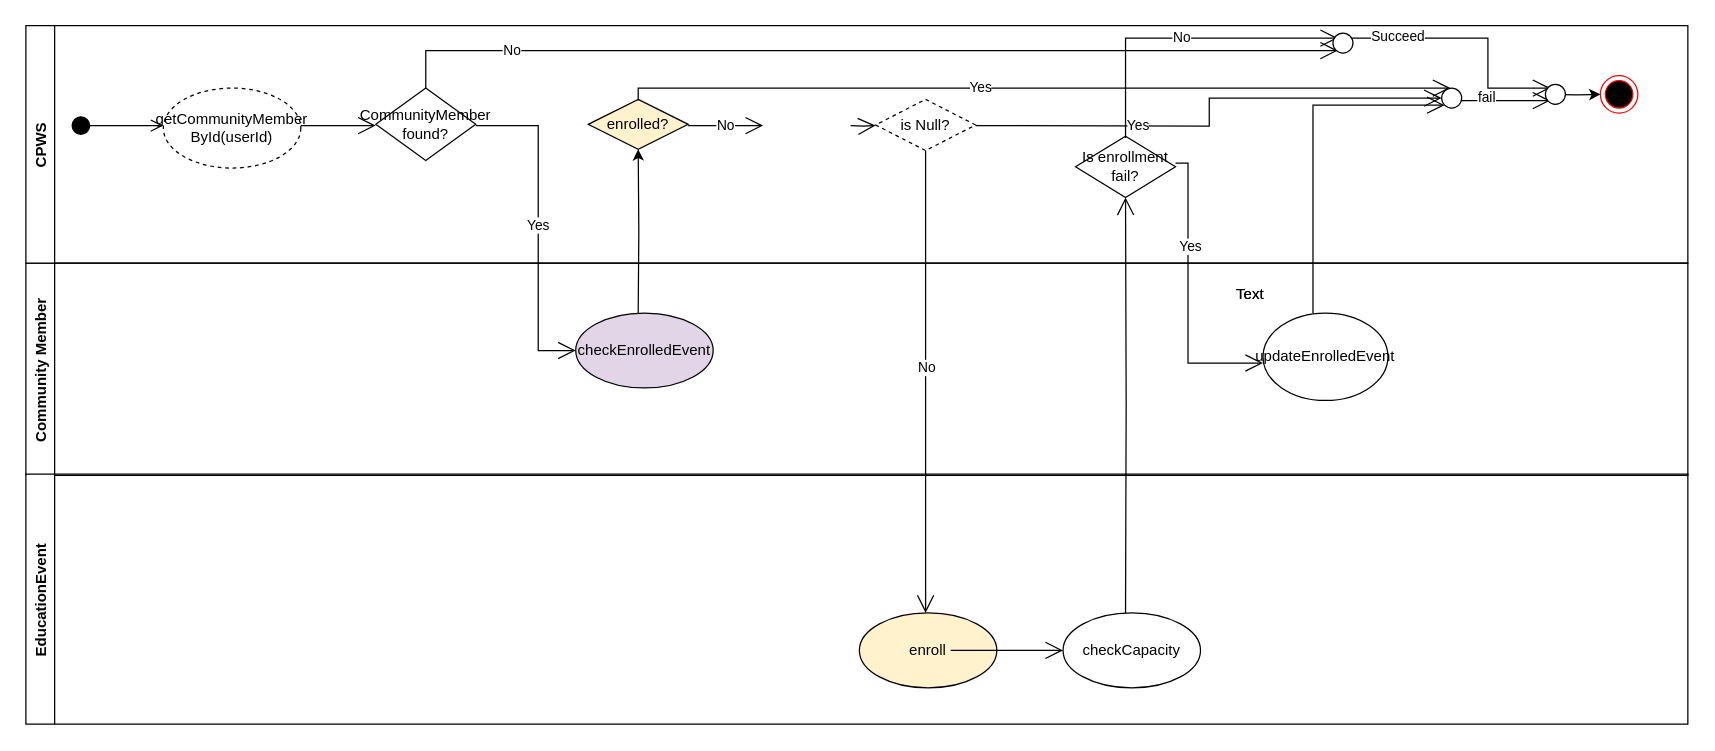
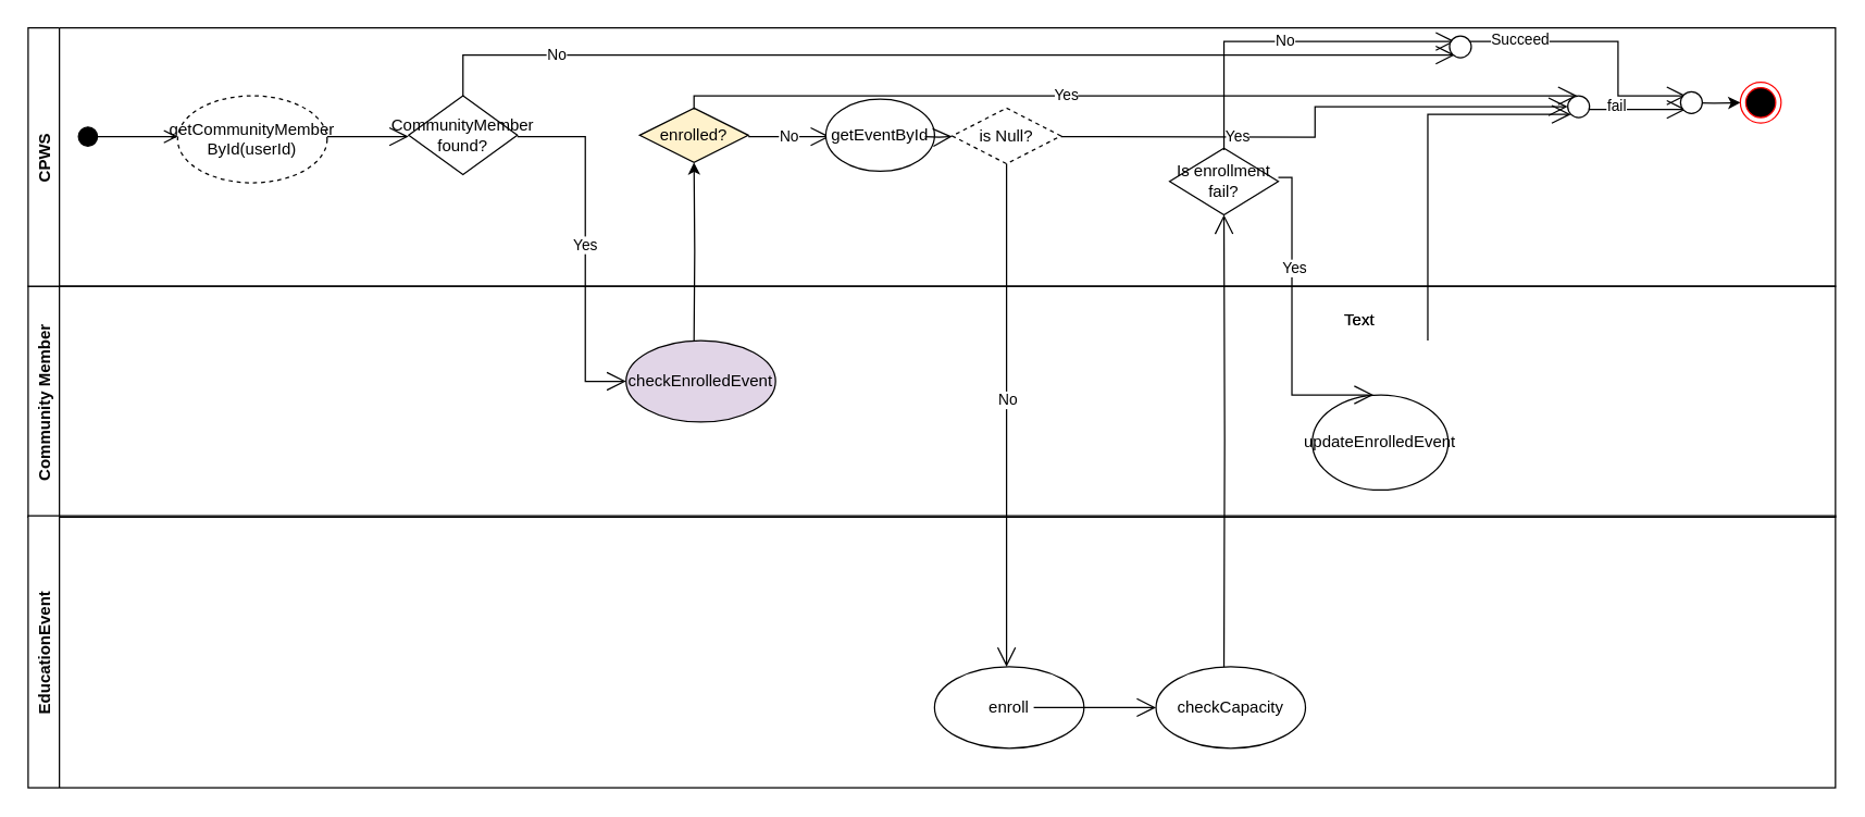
  <mxCell id="0" />
  <mxCell id="1" parent="0" />
  <mxCell id="2" value="Community Member" style="swimlane;horizontal=0;startSize=23;" parent="1" vertex="1"><mxGeometry x="20" y="210" width="1330" height="170" as="geometry" /></mxCell>
  <mxCell id="3" value="Yes" style="endArrow=open;endFill=1;endSize=12;html=1;rounded=0;edgeStyle=orthogonalEdgeStyle;" parent="2" edge="1"><mxGeometry width="160" relative="1" as="geometry"><mxPoint x="360" y="-110" as="sourcePoint" /><mxPoint x="440" y="70" as="targetPoint" /><Array as="points"><mxPoint x="410" y="-110" /><mxPoint x="410" y="70" /></Array></mxGeometry></mxCell>
  <mxCell id="4" value="checkEnrolledEvent" style="ellipse;whiteSpace=wrap;html=1;fillColor=#e1d5e7;" parent="2" vertex="1"><mxGeometry x="440" y="40" width="110" height="60" as="geometry" /></mxCell>
  <mxCell id="5" value="" style="endArrow=classic;html=1;rounded=0;edgeStyle=orthogonalEdgeStyle;" parent="2" target="20" edge="1"><mxGeometry width="50" height="50" relative="1" as="geometry"><mxPoint x="490" y="40" as="sourcePoint" /><mxPoint x="590" y="60" as="targetPoint" /></mxGeometry></mxCell>
- <mxCell id="6" value="updateEnrolledEvent" style="ellipse;whiteSpace=wrap;html=1;" parent="2" vertex="1"><mxGeometry x="990" y="40" width="100" height="70" as="geometry" /></mxCell>
+ <mxCell id="6" value="updateEnrolledEvent" style="ellipse;whiteSpace=wrap;html=1;" parent="2" vertex="1"><mxGeometry x="945" y="80" width="100" height="70" as="geometry" /></mxCell>
  <mxCell id="7" value="" style="endArrow=open;endFill=1;endSize=12;html=1;rounded=0;edgeStyle=orthogonalEdgeStyle;entryX=0;entryY=1;entryDx=0;entryDy=0;" parent="2" target="34" edge="1"><mxGeometry width="160" relative="1" as="geometry"><mxPoint x="1030" y="40" as="sourcePoint" /><mxPoint x="1140" y="-120" as="targetPoint" /><Array as="points"><mxPoint x="1030" y="-126" /></Array></mxGeometry></mxCell>
  <mxCell id="8" value="EducationEvent" style="swimlane;horizontal=0;" parent="1" vertex="1"><mxGeometry x="20" y="379" width="1330" height="200" as="geometry" /></mxCell>
- <mxCell id="9" value="enroll" style="ellipse;whiteSpace=wrap;html=1;fillColor=#fff2cc;" parent="8" vertex="1"><mxGeometry x="667" y="111" width="110" height="60" as="geometry" /></mxCell>
+ <mxCell id="9" value="enroll" style="ellipse;whiteSpace=wrap;html=1;" parent="8" vertex="1"><mxGeometry x="667" y="111" width="110" height="60" as="geometry" /></mxCell>
  <mxCell id="10" value="checkCapacity" style="ellipse;whiteSpace=wrap;html=1;" parent="8" vertex="1"><mxGeometry x="830" y="111" width="110" height="60" as="geometry" /></mxCell>
  <mxCell id="11" value="" style="endArrow=open;endFill=1;endSize=12;html=1;rounded=0;edgeStyle=orthogonalEdgeStyle;" parent="8" edge="1"><mxGeometry width="160" relative="1" as="geometry"><mxPoint x="740" y="141" as="sourcePoint" /><mxPoint x="830" y="141" as="targetPoint" /></mxGeometry></mxCell>
  <mxCell id="12" value="" style="endArrow=open;endFill=1;endSize=12;html=1;rounded=0;edgeStyle=orthogonalEdgeStyle;entryX=0.5;entryY=1;entryDx=0;entryDy=0;" parent="8" target="23" edge="1"><mxGeometry width="160" relative="1" as="geometry"><mxPoint x="880" y="111" as="sourcePoint" /><mxPoint x="880" y="-239" as="targetPoint" /></mxGeometry></mxCell>
  <mxCell id="13" value="CPWS" style="swimlane;horizontal=0;" parent="1" vertex="1"><mxGeometry x="20" y="20" width="1330" height="190" as="geometry" /></mxCell>
  <mxCell id="14" value="" style="html=1;verticalAlign=bottom;startArrow=circle;startFill=1;endArrow=open;startSize=6;endSize=8;rounded=0;edgeStyle=orthogonalEdgeStyle;entryX=0;entryY=0.5;entryDx=0;entryDy=0;" parent="13" edge="1"><mxGeometry width="80" relative="1" as="geometry"><mxPoint x="36" y="80" as="sourcePoint" /><mxPoint x="110" y="80" as="targetPoint" /></mxGeometry></mxCell>
  <mxCell id="15" value="getCommunityMember&lt;br&gt;ById(userId)" style="ellipse;whiteSpace=wrap;html=1;dashed=1;" parent="13" vertex="1"><mxGeometry x="110" y="50" width="110" height="64" as="geometry" /></mxCell>
  <mxCell id="16" value="" style="endArrow=open;endFill=1;endSize=12;html=1;rounded=0;edgeStyle=orthogonalEdgeStyle;" parent="13" edge="1"><mxGeometry width="160" relative="1" as="geometry"><mxPoint x="220" y="80" as="sourcePoint" /><mxPoint x="280" y="80" as="targetPoint" /></mxGeometry></mxCell>
  <mxCell id="17" value="CommunityMember&lt;br&gt;found?" style="rhombus;whiteSpace=wrap;html=1;" parent="13" vertex="1"><mxGeometry x="280" y="50" width="80" height="58" as="geometry" /></mxCell>
  <mxCell id="18" value="" style="endArrow=open;endFill=1;endSize=12;html=1;rounded=0;edgeStyle=orthogonalEdgeStyle;exitX=0.5;exitY=0;exitDx=0;exitDy=0;" parent="13" source="17" edge="1"><mxGeometry width="160" relative="1" as="geometry"><mxPoint x="320" y="40" as="sourcePoint" /><mxPoint x="1050" y="20" as="targetPoint" /><Array as="points"><mxPoint x="320" y="20" /><mxPoint x="770" y="20" /></Array></mxGeometry></mxCell>
  <mxCell id="19" value="No" style="edgeLabel;html=1;align=center;verticalAlign=middle;resizable=0;points=[];" parent="18" vertex="1" connectable="0"><mxGeometry x="-0.743" y="1" relative="1" as="geometry"><mxPoint as="offset" /></mxGeometry></mxCell>
  <mxCell id="20" value="enrolled?" style="rhombus;whiteSpace=wrap;html=1;fillColor=#fff2cc;" parent="13" vertex="1"><mxGeometry x="450" y="59" width="80" height="40" as="geometry" /></mxCell>
  <mxCell id="21" value="" style="endArrow=open;endFill=1;endSize=12;html=1;rounded=0;edgeStyle=orthogonalEdgeStyle;" parent="13" edge="1"><mxGeometry width="160" relative="1" as="geometry"><mxPoint x="490" y="60" as="sourcePoint" /><mxPoint x="1140" y="50" as="targetPoint" /><Array as="points"><mxPoint x="490" y="50" /></Array></mxGeometry></mxCell>
  <mxCell id="22" value="Yes" style="edgeLabel;html=1;align=center;verticalAlign=middle;resizable=0;points=[];" parent="21" vertex="1" connectable="0"><mxGeometry x="-0.142" y="1" relative="1" as="geometry"><mxPoint as="offset" /></mxGeometry></mxCell>
  <mxCell id="23" value="Is enrollment&lt;br&gt;fail?" style="rhombus;whiteSpace=wrap;html=1;" parent="13" vertex="1"><mxGeometry x="840" y="88.5" width="80" height="49" as="geometry" /></mxCell>
  <mxCell id="24" value="No" style="endArrow=open;endFill=1;endSize=12;html=1;rounded=0;edgeStyle=orthogonalEdgeStyle;" parent="13" edge="1"><mxGeometry width="160" relative="1" as="geometry"><mxPoint x="880" y="90" as="sourcePoint" /><mxPoint x="1050" y="10" as="targetPoint" /><Array as="points"><mxPoint x="880" y="10" /><mxPoint x="1040" y="10" /></Array></mxGeometry></mxCell>
  <mxCell id="25" value="" style="endArrow=open;endFill=1;endSize=12;html=1;rounded=0;edgeStyle=orthogonalEdgeStyle;" parent="13" edge="1"><mxGeometry width="160" relative="1" as="geometry"><mxPoint x="920" y="110" as="sourcePoint" /><mxPoint x="990" y="270" as="targetPoint" /><Array as="points"><mxPoint x="930" y="110" /><mxPoint x="930" y="270" /><mxPoint x="990" y="270" /></Array></mxGeometry></mxCell>
  <mxCell id="26" value="Yes" style="edgeLabel;html=1;align=center;verticalAlign=middle;resizable=0;points=[];" parent="25" vertex="1" connectable="0"><mxGeometry x="-0.339" y="1" relative="1" as="geometry"><mxPoint as="offset" /></mxGeometry></mxCell>
  <mxCell id="27" value="" style="endArrow=open;endFill=1;endSize=12;html=1;rounded=0;edgeStyle=orthogonalEdgeStyle;startArrow=none;" parent="13" edge="1" source="41"><mxGeometry width="160" relative="1" as="geometry"><mxPoint x="1050" y="10" as="sourcePoint" /><mxPoint x="1220" y="50" as="targetPoint" /><Array as="points"><mxPoint x="1170" y="10" /><mxPoint x="1170" y="50" /></Array></mxGeometry></mxCell>
  <mxCell id="28" value="Succeed" style="edgeLabel;html=1;align=center;verticalAlign=middle;resizable=0;points=[];" vertex="1" connectable="0" parent="27"><mxGeometry x="-0.628" y="2" relative="1" as="geometry"><mxPoint as="offset" /></mxGeometry></mxCell>
  <mxCell id="29" value="" style="endArrow=open;endFill=1;endSize=12;html=1;rounded=0;edgeStyle=orthogonalEdgeStyle;" parent="13" edge="1"><mxGeometry width="160" relative="1" as="geometry"><mxPoint x="1140" y="60" as="sourcePoint" /><mxPoint x="1220" y="60" as="targetPoint" /></mxGeometry></mxCell>
  <mxCell id="30" value="fail" style="edgeLabel;html=1;align=center;verticalAlign=middle;resizable=0;points=[];" parent="29" vertex="1" connectable="0"><mxGeometry x="-0.311" y="3" relative="1" as="geometry"><mxPoint as="offset" /></mxGeometry></mxCell>
  <mxCell id="31" value="" style="ellipse;html=1;shape=endState;fillColor=#000000;strokeColor=#ff0000;" parent="13" vertex="1"><mxGeometry x="1260" y="40" width="30" height="30" as="geometry" /></mxCell>
  <mxCell id="32" value="" style="endArrow=classic;html=1;rounded=0;edgeStyle=orthogonalEdgeStyle;entryX=0;entryY=0.5;entryDx=0;entryDy=0;" parent="13" target="31" edge="1"><mxGeometry width="50" height="50" relative="1" as="geometry"><mxPoint x="1220" y="55" as="sourcePoint" /><mxPoint x="1300" y="50" as="targetPoint" /></mxGeometry></mxCell>
  <mxCell id="33" value="" style="ellipse;whiteSpace=wrap;html=1;aspect=fixed;" parent="13" vertex="1"><mxGeometry x="1216" y="47" width="16" height="16" as="geometry" /></mxCell>
  <mxCell id="34" value="" style="ellipse;whiteSpace=wrap;html=1;aspect=fixed;" parent="13" vertex="1"><mxGeometry x="1133" y="50" width="16" height="16" as="geometry" /></mxCell>
  <mxCell id="35" value="No" style="endArrow=open;endFill=1;endSize=12;html=1;rounded=0;edgeStyle=orthogonalEdgeStyle;" edge="1" parent="13"><mxGeometry width="160" relative="1" as="geometry"><mxPoint x="530" y="80" as="sourcePoint" /><mxPoint x="590" y="80" as="targetPoint" /></mxGeometry></mxCell>
+ <mxCell id="36" value="getEventById" style="ellipse;whiteSpace=wrap;html=1;" vertex="1" parent="13"><mxGeometry x="587" y="52.5" width="80" height="53" as="geometry" /></mxCell>
  <mxCell id="37" value="is Null?" style="rhombus;whiteSpace=wrap;html=1;dashed=1;" vertex="1" parent="13"><mxGeometry x="680" y="59" width="80" height="41" as="geometry" /></mxCell>
  <mxCell id="38" value="" style="endArrow=open;endFill=1;endSize=12;html=1;rounded=0;edgeStyle=orthogonalEdgeStyle;" edge="1" parent="13"><mxGeometry width="160" relative="1" as="geometry"><mxPoint x="660" y="80" as="sourcePoint" /><mxPoint x="680" y="80" as="targetPoint" /></mxGeometry></mxCell>
  <mxCell id="39" value="" style="endArrow=open;endFill=1;endSize=12;html=1;rounded=0;edgeStyle=orthogonalEdgeStyle;entryX=0;entryY=0.5;entryDx=0;entryDy=0;" edge="1" parent="13" target="34"><mxGeometry width="160" relative="1" as="geometry"><mxPoint x="760" y="80" as="sourcePoint" /><mxPoint x="920" y="80" as="targetPoint" /></mxGeometry></mxCell>
  <mxCell id="40" value="Yes" style="edgeLabel;html=1;align=center;verticalAlign=middle;resizable=0;points=[];" vertex="1" connectable="0" parent="39"><mxGeometry x="-0.35" y="1" relative="1" as="geometry"><mxPoint as="offset" /></mxGeometry></mxCell>
  <mxCell id="41" value="" style="ellipse;whiteSpace=wrap;html=1;aspect=fixed;" vertex="1" parent="13"><mxGeometry x="1046" y="6" width="16" height="16" as="geometry" /></mxCell>
  <mxCell id="42" value="Text" style="text;html=1;strokeColor=none;fillColor=none;align=center;verticalAlign=middle;whiteSpace=wrap;rounded=0;" parent="1" vertex="1"><mxGeometry x="970" y="220" width="60" height="30" as="geometry" /></mxCell>
  <mxCell id="43" value="Text" style="text;html=1;strokeColor=none;fillColor=none;align=center;verticalAlign=middle;whiteSpace=wrap;rounded=0;" parent="1" vertex="1"><mxGeometry x="970" y="220" width="60" height="30" as="geometry" /></mxCell>
  <mxCell id="44" value="" style="endArrow=open;endFill=1;endSize=12;html=1;rounded=0;edgeStyle=orthogonalEdgeStyle;exitX=0.5;exitY=1;exitDx=0;exitDy=0;" edge="1" parent="1" source="37"><mxGeometry width="160" relative="1" as="geometry"><mxPoint x="730" y="120" as="sourcePoint" /><mxPoint x="740" y="490" as="targetPoint" /></mxGeometry></mxCell>
  <mxCell id="45" value="No" style="edgeLabel;html=1;align=center;verticalAlign=middle;resizable=0;points=[];" vertex="1" connectable="0" parent="44"><mxGeometry x="-0.065" relative="1" as="geometry"><mxPoint as="offset" /></mxGeometry></mxCell>
